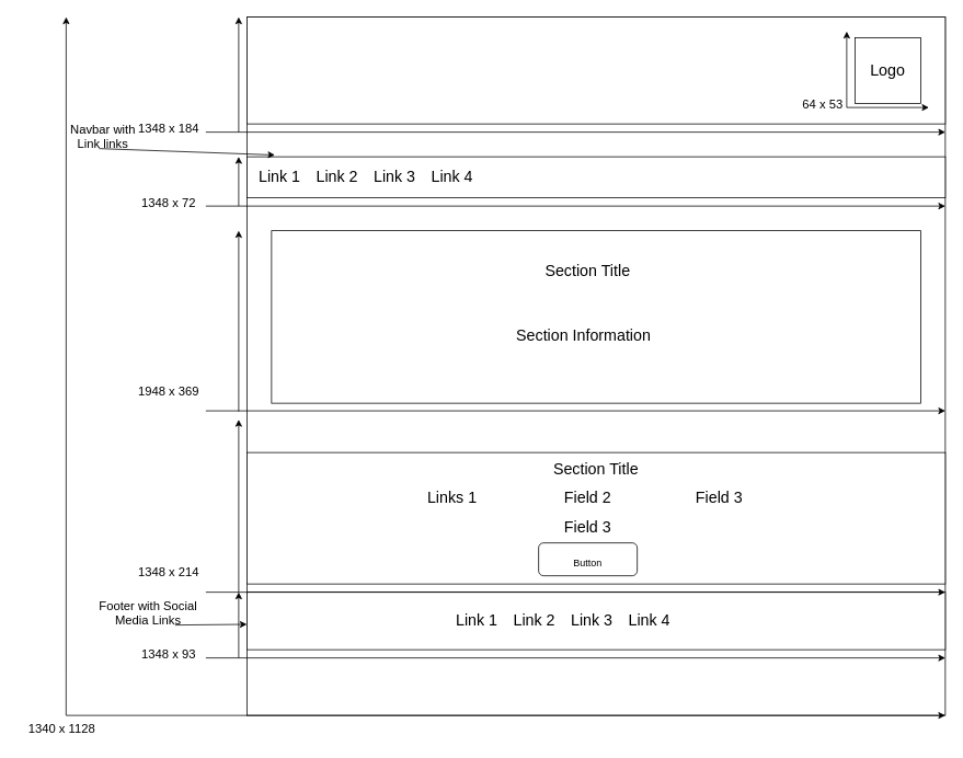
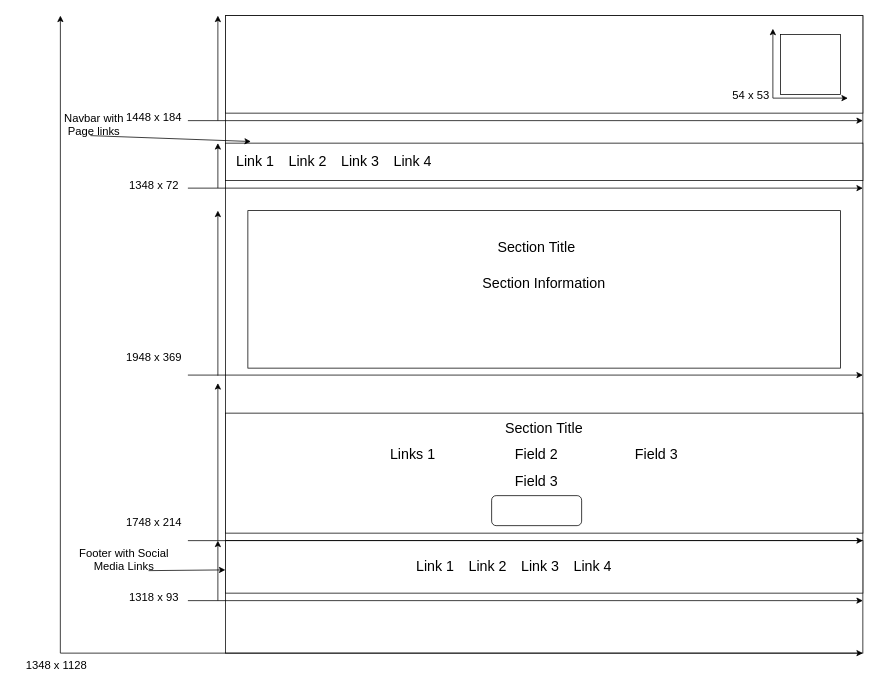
  <mxCell id="0" />
  <mxCell id="1" parent="0" />
  <mxCell id="2" value="" style="rounded=0;whiteSpace=wrap;html=1;fontSize=15;" parent="1" vertex="1"><mxGeometry width="850" height="850" as="geometry" x="300" y="20" /></mxCell>
  <mxCell id="3" value="" style="rounded=0;whiteSpace=wrap;html=1;" parent="1" vertex="1"><mxGeometry width="850" height="130" as="geometry" x="300" y="20" /></mxCell>
  <mxCell id="4" value="" style="rounded=0;whiteSpace=wrap;html=1;fontSize=19;" parent="1" vertex="1"><mxGeometry x="1040" y="45" width="80" height="80" as="geometry" /></mxCell>
- <mxCell id="5" value="Logo" style="text;html=1;strokeColor=none;fillColor=none;align=center;verticalAlign=middle;whiteSpace=wrap;rounded=0;fontSize=19;" parent="1" vertex="1"><mxGeometry x="1050" y="70" width="60" height="30" as="geometry" /></mxCell>
  <mxCell id="6" value="" style="rounded=0;whiteSpace=wrap;html=1;fontSize=19;" parent="1" vertex="1"><mxGeometry y="190" width="850" height="50" as="geometry" x="300" /></mxCell>
  <mxCell id="7" value="Link 1" style="text;html=1;strokeColor=none;fillColor=none;align=center;verticalAlign=middle;whiteSpace=wrap;rounded=0;fontSize=19;" parent="1" vertex="1"><mxGeometry x="310" y="200" width="60" height="30" as="geometry" /></mxCell>
  <mxCell id="8" value="Link 2" style="text;html=1;strokeColor=none;fillColor=none;align=center;verticalAlign=middle;whiteSpace=wrap;rounded=0;fontSize=19;" parent="1" vertex="1"><mxGeometry x="380" y="200" width="60" height="30" as="geometry" /></mxCell>
  <mxCell id="9" value="Link 3" style="text;html=1;strokeColor=none;fillColor=none;align=center;verticalAlign=middle;whiteSpace=wrap;rounded=0;fontSize=19;" parent="1" vertex="1"><mxGeometry x="450" y="200" width="60" height="30" as="geometry" /></mxCell>
  <mxCell id="10" value="Link 4" style="text;html=1;strokeColor=none;fillColor=none;align=center;verticalAlign=middle;whiteSpace=wrap;rounded=0;fontSize=19;" parent="1" vertex="1"><mxGeometry x="520" y="200" width="60" height="30" as="geometry" /></mxCell>
  <mxCell id="11" value="" style="rounded=0;whiteSpace=wrap;html=1;fontSize=19;" parent="1" vertex="1"><mxGeometry x="330" y="280" width="790" height="210" as="geometry" /></mxCell>
- <mxCell id="12" value="Section Information" style="text;html=1;strokeColor=none;fillColor=none;align=center;verticalAlign=middle;whiteSpace=wrap;rounded=0;fontSize=19;" parent="1" vertex="1"><mxGeometry x="615" y="390" width="190" height="35" as="geometry" /></mxCell>
+ <mxCell id="12" value="Section Information" style="text;html=1;strokeColor=none;fillColor=none;align=center;verticalAlign=middle;whiteSpace=wrap;rounded=0;fontSize=19;" parent="1" vertex="1"><mxGeometry x="630" y="360" width="190" height="35" as="geometry" /></mxCell>
  <mxCell id="13" value="" style="endArrow=classic;html=1;rounded=0;fontSize=19;" parent="1" edge="1"><mxGeometry width="50" height="50" relative="1" as="geometry"><mxPoint x="290" y="500" as="sourcePoint" /><mxPoint x="290" y="280" as="targetPoint" /></mxGeometry></mxCell>
  <mxCell id="14" value="" style="endArrow=classic;html=1;rounded=0;fontSize=19;" parent="1" edge="1"><mxGeometry width="50" height="50" relative="1" as="geometry"><mxPoint x="250" y="499.29" as="sourcePoint" /><mxPoint x="1150" y="499.29" as="targetPoint" /></mxGeometry></mxCell>
  <mxCell id="15" value="" style="endArrow=classic;html=1;rounded=0;fontSize=19;" parent="1" edge="1"><mxGeometry width="50" height="50" relative="1" as="geometry"><mxPoint x="290" y="250" as="sourcePoint" /><mxPoint x="290" y="190" as="targetPoint" /></mxGeometry></mxCell>
  <mxCell id="16" value="" style="endArrow=classic;html=1;rounded=0;fontSize=19;" parent="1" edge="1"><mxGeometry width="50" height="50" relative="1" as="geometry"><mxPoint x="250" y="250" as="sourcePoint" /><mxPoint x="1150" y="250" as="targetPoint" /></mxGeometry></mxCell>
  <mxCell id="17" value="" style="endArrow=classic;html=1;rounded=0;fontSize=19;" parent="1" edge="1"><mxGeometry width="50" height="50" relative="1" as="geometry"><mxPoint x="290" y="160" as="sourcePoint" /><mxPoint x="290" as="targetPoint" y="20" /></mxGeometry></mxCell>
  <mxCell id="18" value="" style="endArrow=classic;html=1;rounded=0;fontSize=19;" parent="1" edge="1"><mxGeometry width="50" height="50" relative="1" as="geometry"><mxPoint x="250" y="160" as="sourcePoint" /><mxPoint x="1150" y="160" as="targetPoint" /></mxGeometry></mxCell>
  <mxCell id="19" value="" style="endArrow=classic;html=1;rounded=0;fontSize=19;" parent="1" edge="1"><mxGeometry width="50" height="50" relative="1" as="geometry"><mxPoint x="1030" y="130" as="sourcePoint" /><mxPoint x="1030" y="37.5" as="targetPoint" /></mxGeometry></mxCell>
  <mxCell id="20" value="" style="endArrow=classic;html=1;rounded=0;fontSize=19;targetPerimeterSpacing=0;" parent="1" edge="1"><mxGeometry width="50" height="50" relative="1" as="geometry"><mxPoint x="1030" y="130" as="sourcePoint" /><mxPoint x="1130" y="130" as="targetPoint" /></mxGeometry></mxCell>
- <mxCell id="21" value="&lt;font style=&quot;font-size: 15px&quot;&gt;1348 x 184&lt;/font&gt;" style="text;html=1;strokeColor=none;fillColor=none;align=center;verticalAlign=middle;whiteSpace=wrap;rounded=0;fontSize=19;" parent="1" vertex="1"><mxGeometry x="150" y="140" width="110" height="30" as="geometry" /></mxCell>
+ <mxCell id="21" value="&lt;font style=&quot;font-size: 15px&quot;&gt;1448 x 184&lt;/font&gt;" style="text;html=1;strokeColor=none;fillColor=none;align=center;verticalAlign=middle;whiteSpace=wrap;rounded=0;fontSize=19;" parent="1" vertex="1"><mxGeometry x="150" y="140" width="110" height="30" as="geometry" /></mxCell>
  <mxCell id="22" value="&lt;font style=&quot;font-size: 15px&quot;&gt;1348 x 72&lt;/font&gt;" style="text;html=1;strokeColor=none;fillColor=none;align=center;verticalAlign=middle;whiteSpace=wrap;rounded=0;fontSize=19;" parent="1" vertex="1"><mxGeometry x="150" y="230" width="110" height="30" as="geometry" /></mxCell>
  <mxCell id="23" value="&lt;font style=&quot;font-size: 15px&quot;&gt;1948 x 369&lt;/font&gt;" style="text;html=1;strokeColor=none;fillColor=none;align=center;verticalAlign=middle;whiteSpace=wrap;rounded=0;fontSize=19;" parent="1" vertex="1"><mxGeometry x="150" y="460" width="110" height="30" as="geometry" /></mxCell>
- <mxCell id="24" value="&lt;font style=&quot;font-size: 15px&quot;&gt;64 x 53&lt;/font&gt;" style="text;html=1;strokeColor=none;fillColor=none;align=center;verticalAlign=middle;whiteSpace=wrap;rounded=0;fontSize=19;" parent="1" vertex="1"><mxGeometry x="946" y="110" width="110" height="30" as="geometry" /></mxCell>
+ <mxCell id="24" value="&lt;font style=&quot;font-size: 15px&quot;&gt;54 x 53&lt;/font&gt;" style="text;html=1;strokeColor=none;fillColor=none;align=center;verticalAlign=middle;whiteSpace=wrap;rounded=0;fontSize=19;" parent="1" vertex="1"><mxGeometry x="946" y="110" width="110" height="30" as="geometry" /></mxCell>
  <mxCell id="25" value="" style="rounded=0;whiteSpace=wrap;html=1;fontSize=19;" parent="1" vertex="1"><mxGeometry y="720" width="850" height="70" as="geometry" x="300" /></mxCell>
  <mxCell id="26" value="" style="endArrow=classic;html=1;rounded=0;fontSize=19;" parent="1" edge="1"><mxGeometry width="50" height="50" relative="1" as="geometry"><mxPoint x="290" y="800" as="sourcePoint" /><mxPoint x="290" y="720" as="targetPoint" /></mxGeometry></mxCell>
  <mxCell id="27" value="" style="endArrow=classic;html=1;rounded=0;fontSize=19;" parent="1" edge="1"><mxGeometry width="50" height="50" relative="1" as="geometry"><mxPoint x="250" y="800" as="sourcePoint" /><mxPoint x="1150" y="800" as="targetPoint" /></mxGeometry></mxCell>
- <mxCell id="28" value="&lt;font style=&quot;font-size: 15px&quot;&gt;1348 x 93&lt;/font&gt;" style="text;html=1;strokeColor=none;fillColor=none;align=center;verticalAlign=middle;whiteSpace=wrap;rounded=0;fontSize=19;" parent="1" vertex="1"><mxGeometry x="150" y="780" width="110" height="30" as="geometry" /></mxCell>
+ <mxCell id="28" value="&lt;font style=&quot;font-size: 15px&quot;&gt;1318 x 93&lt;/font&gt;" style="text;html=1;strokeColor=none;fillColor=none;align=center;verticalAlign=middle;whiteSpace=wrap;rounded=0;fontSize=19;" parent="1" vertex="1"><mxGeometry x="150" y="780" width="110" height="30" as="geometry" /></mxCell>
  <mxCell id="29" value="Link 1" style="text;html=1;strokeColor=none;fillColor=none;align=center;verticalAlign=middle;whiteSpace=wrap;rounded=0;fontSize=19;" parent="1" vertex="1"><mxGeometry x="550" y="740" width="60" height="30" as="geometry" /></mxCell>
  <mxCell id="30" value="Link 2" style="text;html=1;strokeColor=none;fillColor=none;align=center;verticalAlign=middle;whiteSpace=wrap;rounded=0;fontSize=19;" parent="1" vertex="1"><mxGeometry x="620" y="740" width="60" height="30" as="geometry" /></mxCell>
  <mxCell id="31" value="Link 3" style="text;html=1;strokeColor=none;fillColor=none;align=center;verticalAlign=middle;whiteSpace=wrap;rounded=0;fontSize=19;" parent="1" vertex="1"><mxGeometry x="690" y="740" width="60" height="30" as="geometry" /></mxCell>
  <mxCell id="32" value="Link 4" style="text;html=1;strokeColor=none;fillColor=none;align=center;verticalAlign=middle;whiteSpace=wrap;rounded=0;fontSize=19;" parent="1" vertex="1"><mxGeometry x="760" y="740" width="60" height="30" as="geometry" /></mxCell>
  <mxCell id="33" value="" style="endArrow=classic;html=1;rounded=0;fontSize=19;exitX=0.545;exitY=0;exitDx=0;exitDy=0;exitPerimeter=0;" parent="1" source="35" edge="1"><mxGeometry width="50" height="50" relative="1" as="geometry"><mxPoint x="80" y="1480" as="sourcePoint" /><mxPoint x="80" as="targetPoint" y="20" /></mxGeometry></mxCell>
  <mxCell id="34" value="" style="endArrow=classic;html=1;rounded=0;fontSize=19;" parent="1" edge="1"><mxGeometry width="50" height="50" relative="1" as="geometry"><mxPoint x="80" y="870" as="sourcePoint" /><mxPoint x="1150" y="870" as="targetPoint" /></mxGeometry></mxCell>
- <mxCell id="35" value="&lt;font style=&quot;font-size: 15px&quot;&gt;1340 x 1128&lt;/font&gt;" style="text;html=1;strokeColor=none;fillColor=none;align=center;verticalAlign=middle;whiteSpace=wrap;rounded=0;fontSize=19;" parent="1" vertex="1"><mxGeometry x="20" y="870" width="110" height="30" as="geometry" /></mxCell>
+ <mxCell id="35" value="&lt;font style=&quot;font-size: 15px&quot;&gt;1348 x 1128&lt;/font&gt;" style="text;html=1;strokeColor=none;fillColor=none;align=center;verticalAlign=middle;whiteSpace=wrap;rounded=0;fontSize=19;" parent="1" vertex="1"><mxGeometry x="20" y="870" width="110" height="30" as="geometry" /></mxCell>
  <mxCell id="36" value="" style="endArrow=classic;html=1;rounded=0;fontSize=15;targetPerimeterSpacing=0;exitX=0.75;exitY=1;exitDx=0;exitDy=0;" parent="1" target="25" edge="1" source="37"><mxGeometry width="50" height="50" relative="1" as="geometry"><mxPoint x="170" y="690" as="sourcePoint" /><mxPoint x="230" y="710" as="targetPoint" /></mxGeometry></mxCell>
- <mxCell id="37" value="Footer with Social Media Links" style="text;html=1;strokeColor=none;fillColor=none;align=center;verticalAlign=middle;whiteSpace=wrap;rounded=0;fontSize=15;" parent="1" vertex="1"><mxGeometry x="115" y="730" width="130" height="30" as="geometry" /></mxCell>
+ <mxCell id="37" value="Footer with Social Media Links" style="text;html=1;strokeColor=none;fillColor=none;align=center;verticalAlign=middle;whiteSpace=wrap;rounded=0;fontSize=15;" parent="1" vertex="1"><mxGeometry x="100" y="730" width="130" height="30" as="geometry" /></mxCell>
  <mxCell id="38" value="" style="endArrow=classic;html=1;rounded=0;fontSize=15;targetPerimeterSpacing=0;entryX=0.04;entryY=-0.043;entryDx=0;entryDy=0;entryPerimeter=0;" parent="1" target="6" edge="1"><mxGeometry width="50" height="50" relative="1" as="geometry"><mxPoint x="120" y="180" as="sourcePoint" /><mxPoint x="200" y="180" as="targetPoint" /></mxGeometry></mxCell>
- <mxCell id="39" value="Navbar with Link links" style="text;html=1;strokeColor=none;fillColor=none;align=center;verticalAlign=middle;whiteSpace=wrap;rounded=0;fontSize=15;" parent="1" vertex="1"><mxGeometry x="70" y="150" width="110" height="30" as="geometry" /></mxCell>
+ <mxCell id="39" value="Navbar with Page links" style="text;html=1;strokeColor=none;fillColor=none;align=center;verticalAlign=middle;whiteSpace=wrap;rounded=0;fontSize=15;" parent="1" vertex="1"><mxGeometry x="70" y="150" width="110" height="30" as="geometry" /></mxCell>
  <mxCell id="40" style="edgeStyle=orthogonalEdgeStyle;rounded=0;orthogonalLoop=1;jettySize=auto;html=1;exitX=0.5;exitY=1;exitDx=0;exitDy=0;" edge="1" parent="1"><mxGeometry relative="1" as="geometry"><mxPoint x="725" y="870" as="sourcePoint" /><mxPoint x="725" y="870" as="targetPoint" /></mxGeometry></mxCell>
  <mxCell id="41" value="" style="rounded=0;whiteSpace=wrap;html=1;fontSize=19;" vertex="1" parent="1"><mxGeometry y="550" width="850" height="160" as="geometry" x="300" /></mxCell>
  <mxCell id="42" value="Section Title" style="text;html=1;strokeColor=none;fillColor=none;align=center;verticalAlign=middle;whiteSpace=wrap;rounded=0;fontSize=19;" vertex="1" parent="1"><mxGeometry x="630" y="553" width="190" height="35" as="geometry" /></mxCell>
  <mxCell id="43" value="" style="endArrow=classic;html=1;rounded=0;fontSize=19;" edge="1" parent="1"><mxGeometry width="50" height="50" relative="1" as="geometry"><mxPoint x="290" y="720" as="sourcePoint" /><mxPoint x="290" y="510" as="targetPoint" /></mxGeometry></mxCell>
  <mxCell id="44" value="" style="endArrow=classic;html=1;rounded=0;fontSize=19;" edge="1" parent="1"><mxGeometry width="50" height="50" relative="1" as="geometry"><mxPoint x="250" y="720" as="sourcePoint" /><mxPoint x="1150" y="720" as="targetPoint" /></mxGeometry></mxCell>
- <mxCell id="45" value="&lt;font style=&quot;font-size: 15px&quot;&gt;1348 x 214&lt;/font&gt;" style="text;html=1;strokeColor=none;fillColor=none;align=center;verticalAlign=middle;whiteSpace=wrap;rounded=0;fontSize=19;" vertex="1" parent="1"><mxGeometry x="150" y="680" width="110" height="30" as="geometry" /></mxCell>
+ <mxCell id="45" value="&lt;font style=&quot;font-size: 15px&quot;&gt;1748 x 214&lt;/font&gt;" style="text;html=1;strokeColor=none;fillColor=none;align=center;verticalAlign=middle;whiteSpace=wrap;rounded=0;fontSize=19;" vertex="1" parent="1"><mxGeometry x="150" y="680" width="110" height="30" as="geometry" /></mxCell>
  <mxCell id="46" value="Section Title" style="text;html=1;strokeColor=none;fillColor=none;align=center;verticalAlign=middle;whiteSpace=wrap;rounded=0;fontSize=19;" vertex="1" parent="1"><mxGeometry x="620" y="312.5" width="190" height="35" as="geometry" /></mxCell>
  <mxCell id="47" value="Links 1" style="text;html=1;strokeColor=none;fillColor=none;align=center;verticalAlign=middle;whiteSpace=wrap;rounded=0;fontSize=19;" vertex="1" parent="1"><mxGeometry x="455" y="588" width="190" height="35" as="geometry" /></mxCell>
  <mxCell id="48" value="Field 2" style="text;html=1;strokeColor=none;fillColor=none;align=center;verticalAlign=middle;whiteSpace=wrap;rounded=0;fontSize=19;" vertex="1" parent="1"><mxGeometry x="620" y="588" width="190" height="35" as="geometry" /></mxCell>
  <mxCell id="49" value="Field 3" style="text;html=1;strokeColor=none;fillColor=none;align=center;verticalAlign=middle;whiteSpace=wrap;rounded=0;fontSize=19;" vertex="1" parent="1"><mxGeometry x="780" y="588" width="190" height="35" as="geometry" /></mxCell>
  <mxCell id="50" value="Field 3" style="text;html=1;strokeColor=none;fillColor=none;align=center;verticalAlign=middle;whiteSpace=wrap;rounded=0;fontSize=19;" vertex="1" parent="1"><mxGeometry x="620" y="623" width="190" height="35" as="geometry" /></mxCell>
  <mxCell id="51" value="" style="rounded=1;whiteSpace=wrap;html=1;" vertex="1" parent="1"><mxGeometry x="655" y="660" width="120" height="40" as="geometry" /></mxCell>
- <mxCell id="52" value="Button" style="text;html=1;strokeColor=none;fillColor=none;align=center;verticalAlign=middle;whiteSpace=wrap;rounded=0;" vertex="1" parent="1"><mxGeometry x="685" y="670" width="60" height="30" as="geometry" /></mxCell>
